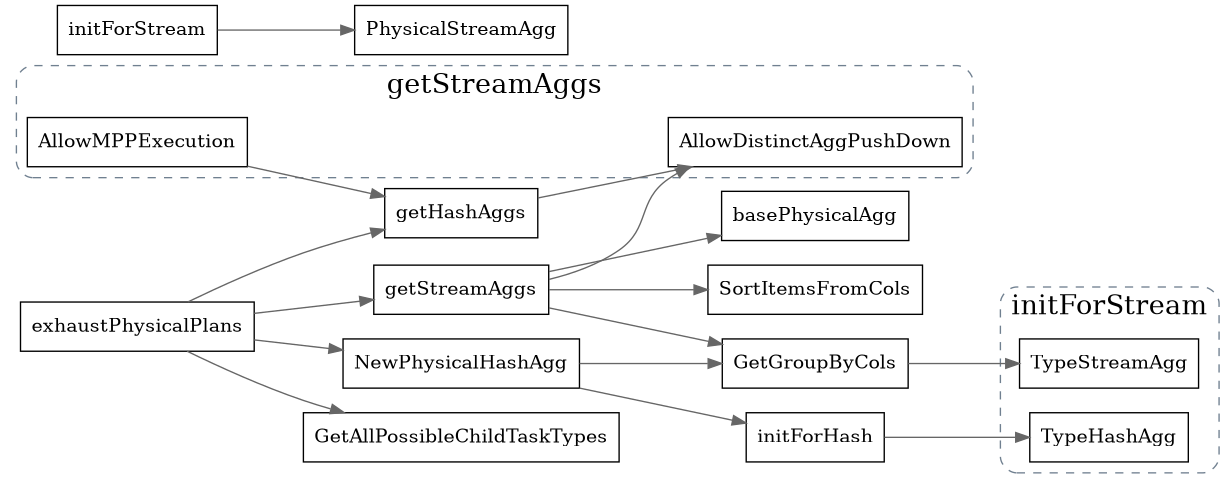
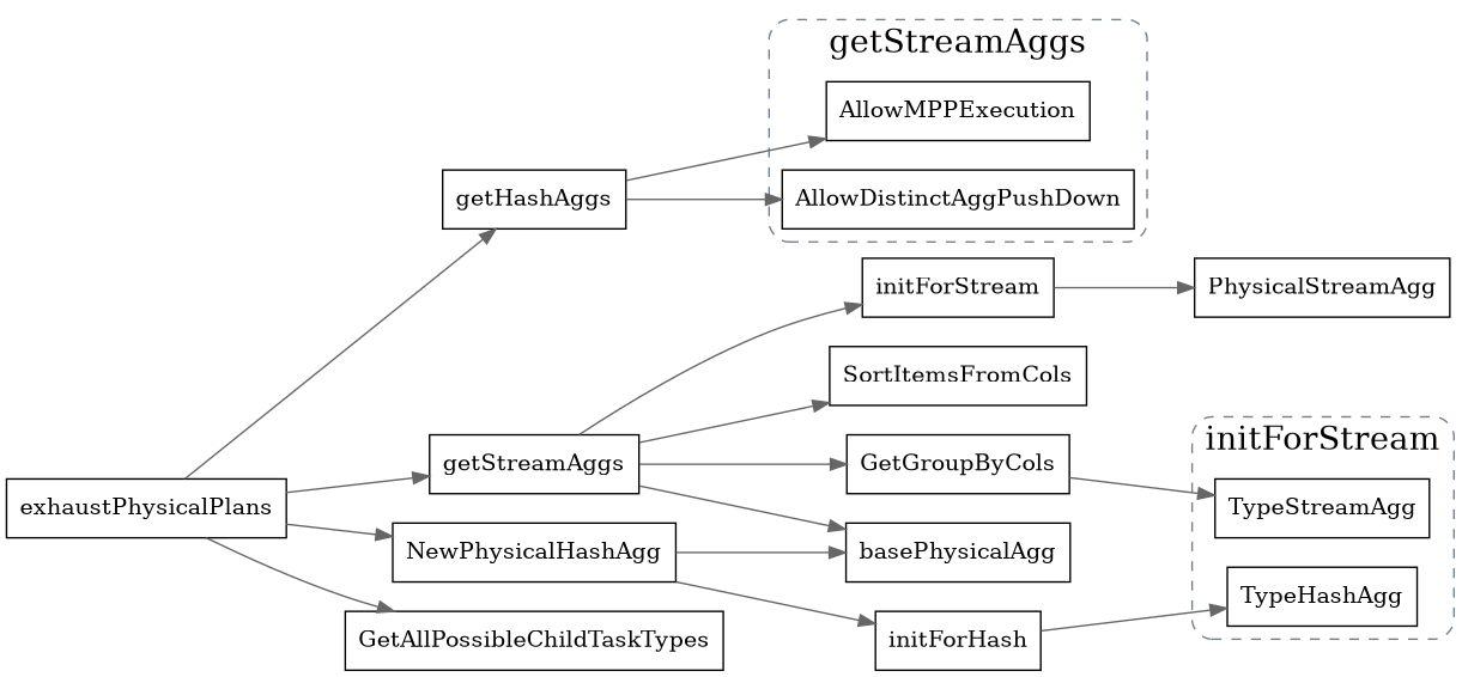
  digraph {
    newrank=true
    rankdir=LR
    node [shape=box]
    edge [color=gray40]
    AllowMPPExecution
    AllowDistinctAggPushDown
    TypeStreamAgg
    TypeHashAgg
    exhaustPhysicalPlans
    getHashAggs
    getStreamAggs
    NewPhysicalHashAgg
    GetAllPossibleChildTaskTypes
    basePhysicalAgg
    GetGroupByCols
    SortItemsFromCols
    initForStream
    initForHash
    PhysicalStreamAgg
    subgraph cluster_1 {
      color=slategrey
      fontsize=20
      label=getStreamAggs
      style="rounded,dashed"
      AllowMPPExecution
      AllowDistinctAggPushDown
    }
    subgraph cluster_2 {
      color=slategrey
      fontsize=20
      label=initForStream
      style="rounded,dashed"
      TypeStreamAgg
      TypeHashAgg
    }
    exhaustPhysicalPlans -> getHashAggs
    exhaustPhysicalPlans -> getStreamAggs
    exhaustPhysicalPlans -> NewPhysicalHashAgg
    exhaustPhysicalPlans -> GetAllPossibleChildTaskTypes
-   AllowMPPExecution -> getHashAggs
+   getHashAggs -> AllowMPPExecution
    getHashAggs -> AllowDistinctAggPushDown
    getStreamAggs -> basePhysicalAgg
    getStreamAggs -> GetGroupByCols
    getStreamAggs -> SortItemsFromCols
-   getStreamAggs -> AllowDistinctAggPushDown
-   NewPhysicalHashAgg -> GetGroupByCols
+   getStreamAggs -> initForStream
+   NewPhysicalHashAgg -> basePhysicalAgg
    NewPhysicalHashAgg -> initForHash
    GetGroupByCols -> TypeStreamAgg
    initForStream -> PhysicalStreamAgg
    initForHash -> TypeHashAgg
  }
